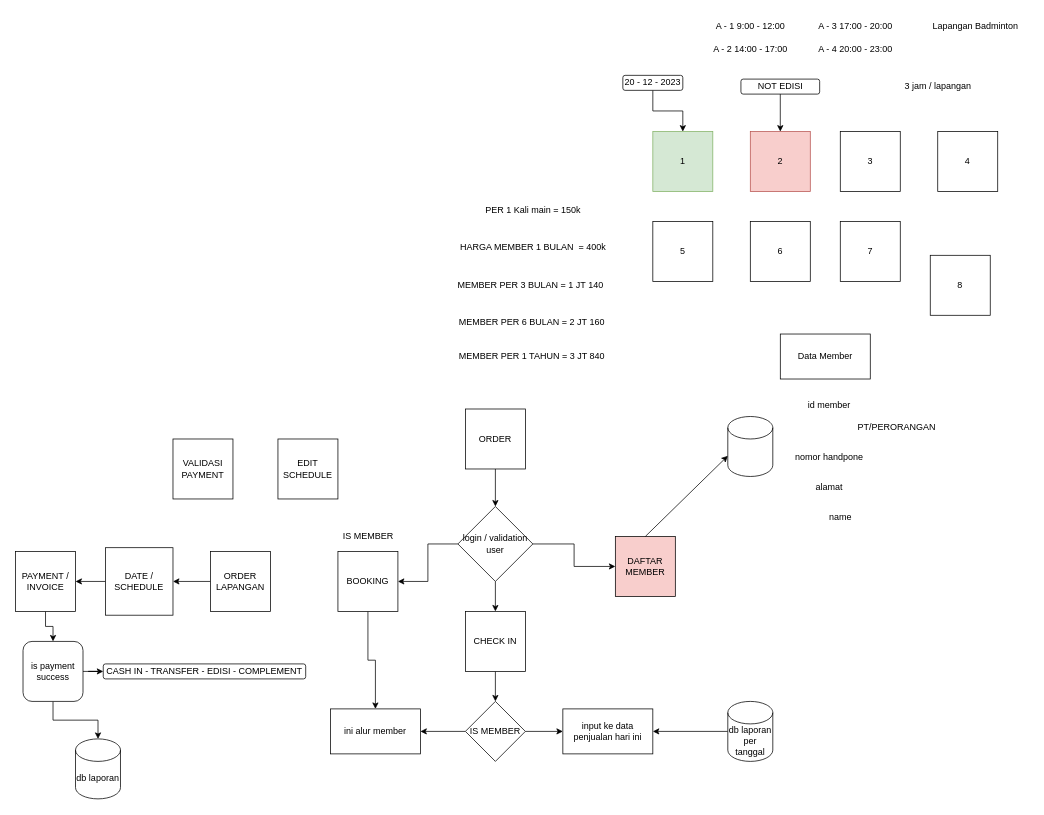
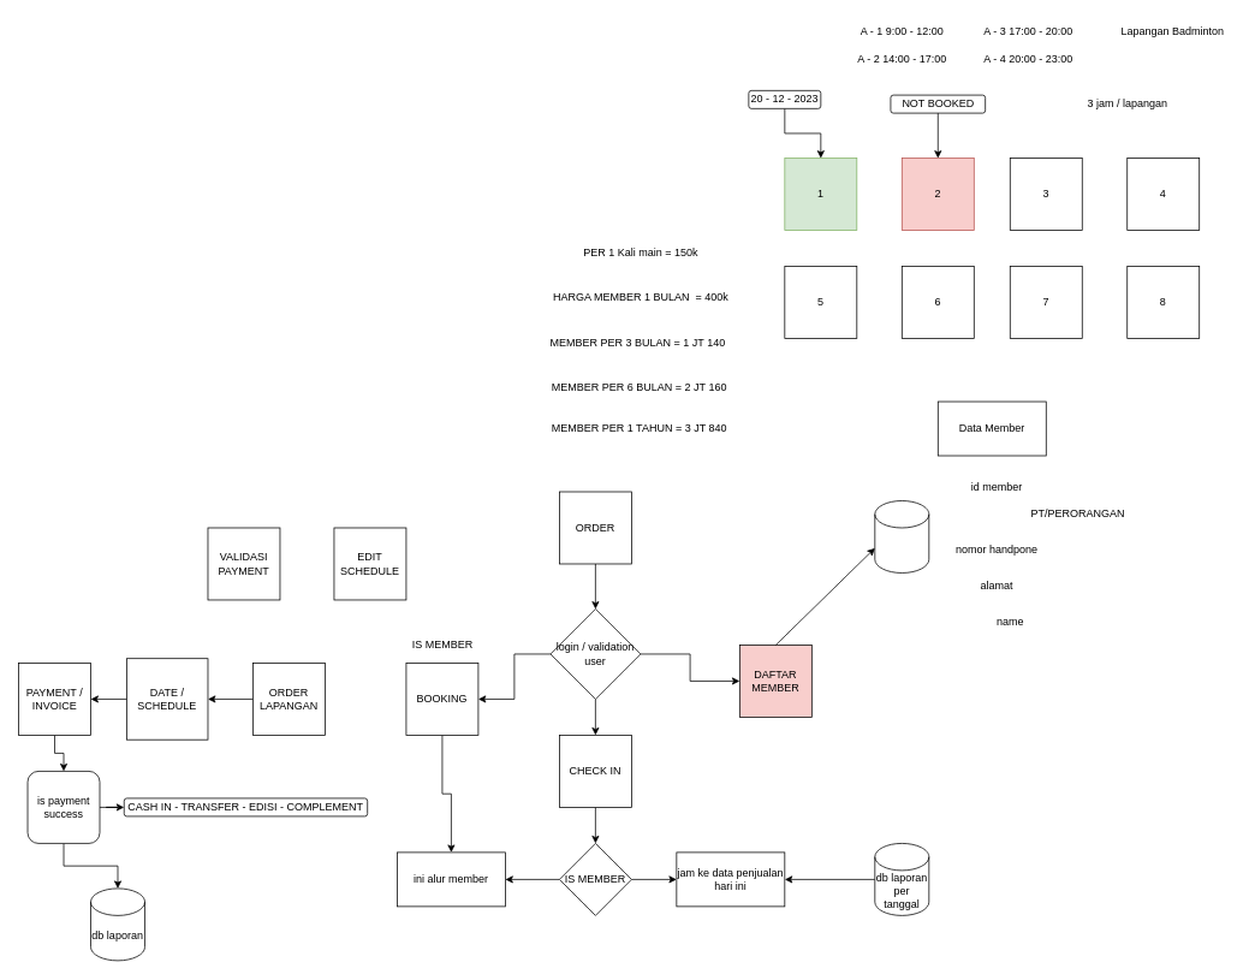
  <mxCell id="0" />
  <mxCell id="1" parent="0" />
  <mxCell id="2" value="Lapangan Badminton&lt;br&gt;" style="text;html=1;align=center;verticalAlign=middle;resizable=0;points=[];autosize=1;strokeColor=none;fillColor=none;" vertex="1" parent="1"><mxGeometry x="1230" y="20" width="140" height="30" as="geometry" /></mxCell>
  <mxCell id="3" value="1" style="whiteSpace=wrap;html=1;aspect=fixed;fillColor=#d5e8d4;strokeColor=#82b366;" vertex="1" parent="1"><mxGeometry x="870" y="175" width="80" height="80" as="geometry" /></mxCell>
  <mxCell id="4" value="2" style="whiteSpace=wrap;html=1;aspect=fixed;fillColor=#f8cecc;strokeColor=#b85450;" vertex="1" parent="1"><mxGeometry x="1000" y="175" width="80" height="80" as="geometry" /></mxCell>
  <mxCell id="5" value="3" style="whiteSpace=wrap;html=1;aspect=fixed;" vertex="1" parent="1"><mxGeometry x="1120" y="175" width="80" height="80" as="geometry" /></mxCell>
  <mxCell id="6" value="4" style="whiteSpace=wrap;html=1;aspect=fixed;" vertex="1" parent="1"><mxGeometry x="1250" y="175" width="80" height="80" as="geometry" /></mxCell>
  <mxCell id="7" value="5" style="whiteSpace=wrap;html=1;aspect=fixed;" vertex="1" parent="1"><mxGeometry x="870" y="295" width="80" height="80" as="geometry" /></mxCell>
  <mxCell id="8" value="6" style="whiteSpace=wrap;html=1;aspect=fixed;" vertex="1" parent="1"><mxGeometry x="1000" y="295" width="80" height="80" as="geometry" /></mxCell>
  <mxCell id="9" value="7" style="whiteSpace=wrap;html=1;aspect=fixed;" vertex="1" parent="1"><mxGeometry x="1120" y="295" width="80" height="80" as="geometry" /></mxCell>
- <mxCell id="10" value="8" style="whiteSpace=wrap;html=1;aspect=fixed;" vertex="1" parent="1"><mxGeometry x="1240" y="340" width="80" height="80" as="geometry" /></mxCell>
+ <mxCell id="10" value="8" style="whiteSpace=wrap;html=1;aspect=fixed;" vertex="1" parent="1"><mxGeometry x="1250" y="295" width="80" height="80" as="geometry" /></mxCell>
  <mxCell id="11" value="3 jam / lapangan" style="text;html=1;align=center;verticalAlign=middle;resizable=0;points=[];autosize=1;strokeColor=none;fillColor=none;" vertex="1" parent="1"><mxGeometry x="1195" y="100" width="110" height="30" as="geometry" /></mxCell>
  <mxCell id="12" value="A - 1 9:00 - 12:00" style="text;html=1;align=center;verticalAlign=middle;resizable=0;points=[];autosize=1;strokeColor=none;fillColor=none;" vertex="1" parent="1"><mxGeometry x="940" y="20" width="120" height="30" as="geometry" /></mxCell>
  <mxCell id="13" value="A - 2 14:00 - 17:00" style="text;html=1;align=center;verticalAlign=middle;resizable=0;points=[];autosize=1;strokeColor=none;fillColor=none;" vertex="1" parent="1"><mxGeometry x="940" y="50" width="120" height="30" as="geometry" /></mxCell>
  <mxCell id="14" value="A - 3 17:00 - 20:00" style="text;html=1;align=center;verticalAlign=middle;resizable=0;points=[];autosize=1;strokeColor=none;fillColor=none;" vertex="1" parent="1"><mxGeometry x="1080" y="20" width="120" height="30" as="geometry" /></mxCell>
  <mxCell id="15" value="A - 4 20:00 - 23:00" style="text;html=1;align=center;verticalAlign=middle;resizable=0;points=[];autosize=1;strokeColor=none;fillColor=none;" vertex="1" parent="1"><mxGeometry x="1080" y="50" width="120" height="30" as="geometry" /></mxCell>
  <mxCell id="16" value="" style="edgeStyle=orthogonalEdgeStyle;rounded=0;orthogonalLoop=1;jettySize=auto;html=1;" edge="1" parent="1" source="17" target="3"><mxGeometry relative="1" as="geometry" /></mxCell>
  <mxCell id="17" value="20 - 12 - 2023" style="rounded=1;whiteSpace=wrap;html=1;" vertex="1" parent="1"><mxGeometry x="830" y="100" width="80" height="20" as="geometry" /></mxCell>
  <mxCell id="18" value="Data Member" style="whiteSpace=wrap;html=1;" vertex="1" parent="1"><mxGeometry x="1040" y="445" width="120" height="60" as="geometry" /></mxCell>
  <mxCell id="19" value="name" style="text;html=1;align=center;verticalAlign=middle;resizable=0;points=[];autosize=1;strokeColor=none;fillColor=none;" vertex="1" parent="1"><mxGeometry x="1095" y="675" width="50" height="30" as="geometry" /></mxCell>
  <mxCell id="20" value="nomor handpone" style="text;html=1;align=center;verticalAlign=middle;resizable=0;points=[];autosize=1;strokeColor=none;fillColor=none;" vertex="1" parent="1"><mxGeometry x="1050" y="595" width="110" height="30" as="geometry" /></mxCell>
  <mxCell id="21" value="id member" style="text;html=1;align=center;verticalAlign=middle;resizable=0;points=[];autosize=1;strokeColor=none;fillColor=none;" vertex="1" parent="1"><mxGeometry x="1065" y="525" width="80" height="30" as="geometry" /></mxCell>
  <mxCell id="22" value="alamat" style="text;html=1;align=center;verticalAlign=middle;resizable=0;points=[];autosize=1;strokeColor=none;fillColor=none;" vertex="1" parent="1"><mxGeometry x="1075" y="635" width="60" height="30" as="geometry" /></mxCell>
  <mxCell id="23" value="PT/PERORANGAN" style="text;html=1;align=center;verticalAlign=middle;resizable=0;points=[];autosize=1;strokeColor=none;fillColor=none;" vertex="1" parent="1"><mxGeometry x="1130" y="555" width="130" height="30" as="geometry" /></mxCell>
  <mxCell id="24" value="" style="edgeStyle=orthogonalEdgeStyle;rounded=0;orthogonalLoop=1;jettySize=auto;html=1;" edge="1" parent="1" source="25" target="4"><mxGeometry relative="1" as="geometry" /></mxCell>
- <mxCell id="25" value="NOT EDISI" style="rounded=1;whiteSpace=wrap;html=1;" vertex="1" parent="1"><mxGeometry x="987.5" y="105" width="105" height="20" as="geometry" /></mxCell>
+ <mxCell id="25" value="NOT BOOKED" style="rounded=1;whiteSpace=wrap;html=1;" vertex="1" parent="1"><mxGeometry x="987.5" y="105" width="105" height="20" as="geometry" /></mxCell>
  <mxCell id="26" value="HARGA MEMBER 1 BULAN&amp;nbsp; = 400k" style="text;html=1;align=center;verticalAlign=middle;resizable=0;points=[];autosize=1;strokeColor=none;fillColor=none;" vertex="1" parent="1"><mxGeometry x="600" y="315" width="220" height="30" as="geometry" /></mxCell>
  <mxCell id="27" value="PER 1 Kali main = 150k" style="text;html=1;align=center;verticalAlign=middle;resizable=0;points=[];autosize=1;strokeColor=none;fillColor=none;" vertex="1" parent="1"><mxGeometry x="635" y="265" width="150" height="30" as="geometry" /></mxCell>
  <mxCell id="28" value="MEMBER PER 3 BULAN = 1 JT 140&amp;nbsp;&amp;nbsp;" style="text;html=1;align=center;verticalAlign=middle;resizable=0;points=[];autosize=1;strokeColor=none;fillColor=none;" vertex="1" parent="1"><mxGeometry x="600" y="365" width="220" height="30" as="geometry" /></mxCell>
  <mxCell id="29" value="MEMBER PER 6 BULAN = 2 JT 160&amp;nbsp;" style="text;html=1;align=center;verticalAlign=middle;resizable=0;points=[];autosize=1;strokeColor=none;fillColor=none;" vertex="1" parent="1"><mxGeometry x="600" y="415" width="220" height="30" as="geometry" /></mxCell>
  <mxCell id="30" value="" style="edgeStyle=orthogonalEdgeStyle;rounded=0;orthogonalLoop=1;jettySize=auto;html=1;" edge="1" parent="1" source="31" target="35"><mxGeometry relative="1" as="geometry" /></mxCell>
  <mxCell id="31" value="ORDER" style="whiteSpace=wrap;html=1;aspect=fixed;" vertex="1" parent="1"><mxGeometry x="620" y="545" width="80" height="80" as="geometry" /></mxCell>
  <mxCell id="32" value="" style="edgeStyle=orthogonalEdgeStyle;rounded=0;orthogonalLoop=1;jettySize=auto;html=1;" edge="1" parent="1" source="35" target="37"><mxGeometry relative="1" as="geometry" /></mxCell>
  <mxCell id="33" value="" style="edgeStyle=orthogonalEdgeStyle;rounded=0;orthogonalLoop=1;jettySize=auto;html=1;" edge="1" parent="1" source="35" target="41"><mxGeometry relative="1" as="geometry" /></mxCell>
  <mxCell id="34" value="" style="edgeStyle=orthogonalEdgeStyle;rounded=0;orthogonalLoop=1;jettySize=auto;html=1;" edge="1" parent="1" source="35" target="55"><mxGeometry relative="1" as="geometry" /></mxCell>
  <mxCell id="35" value="login / validation user" style="rhombus;whiteSpace=wrap;html=1;" vertex="1" parent="1"><mxGeometry x="610" y="675" width="100" height="100" as="geometry" /></mxCell>
  <mxCell id="36" value="MEMBER PER 1 TAHUN = 3 JT 840&amp;nbsp;" style="text;html=1;align=center;verticalAlign=middle;resizable=0;points=[];autosize=1;strokeColor=none;fillColor=none;" vertex="1" parent="1"><mxGeometry x="600" y="460" width="220" height="30" as="geometry" /></mxCell>
  <mxCell id="37" value="DAFTAR MEMBER" style="whiteSpace=wrap;html=1;aspect=fixed;fillColor=#f8cecc;" vertex="1" parent="1"><mxGeometry y="715" width="80" height="80" as="geometry" x="820" /></mxCell>
  <mxCell id="38" value="" style="shape=cylinder3;whiteSpace=wrap;html=1;boundedLbl=1;backgroundOutline=1;size=15;" vertex="1" parent="1"><mxGeometry x="970" y="555" width="60" height="80" as="geometry" /></mxCell>
  <mxCell id="39" value="" style="endArrow=classic;html=1;rounded=0;entryX=0;entryY=0;entryDx=0;entryDy=52.5;entryPerimeter=0;exitX=0.5;exitY=0;exitDx=0;exitDy=0;" edge="1" parent="1" source="37" target="38"><mxGeometry width="50" height="50" relative="1" as="geometry"><mxPoint y="715" as="sourcePoint" x="820" /><mxPoint x="870" y="665" as="targetPoint" /></mxGeometry></mxCell>
  <mxCell id="40" value="" style="edgeStyle=orthogonalEdgeStyle;rounded=0;orthogonalLoop=1;jettySize=auto;html=1;" edge="1" parent="1" source="41" target="59"><mxGeometry relative="1" as="geometry" /></mxCell>
  <mxCell id="41" value="BOOKING" style="whiteSpace=wrap;html=1;aspect=fixed;" vertex="1" parent="1"><mxGeometry x="450" y="735" width="80" height="80" as="geometry" /></mxCell>
  <mxCell id="42" value="" style="edgeStyle=orthogonalEdgeStyle;rounded=0;orthogonalLoop=1;jettySize=auto;html=1;" edge="1" parent="1" source="43" target="46"><mxGeometry relative="1" as="geometry" /></mxCell>
  <mxCell id="43" value="ORDER LAPANGAN" style="whiteSpace=wrap;html=1;aspect=fixed;" vertex="1" parent="1"><mxGeometry x="280" y="735" width="80" height="80" as="geometry" /></mxCell>
  <mxCell id="44" value="IS MEMBER" style="text;html=1;align=center;verticalAlign=middle;resizable=0;points=[];autosize=1;strokeColor=none;fillColor=none;" vertex="1" parent="1"><mxGeometry x="445" y="700" width="90" height="30" as="geometry" /></mxCell>
  <mxCell id="45" value="" style="edgeStyle=orthogonalEdgeStyle;rounded=0;orthogonalLoop=1;jettySize=auto;html=1;" edge="1" parent="1" source="46" target="48"><mxGeometry relative="1" as="geometry" /></mxCell>
  <mxCell id="46" value="DATE / SCHEDULE" style="whiteSpace=wrap;html=1;aspect=fixed;" vertex="1" parent="1"><mxGeometry x="140" y="730" width="90" height="90" as="geometry" /></mxCell>
  <mxCell id="47" value="" style="edgeStyle=orthogonalEdgeStyle;rounded=0;orthogonalLoop=1;jettySize=auto;html=1;" edge="1" parent="1" source="48" target="51"><mxGeometry relative="1" as="geometry" /></mxCell>
  <mxCell id="48" value="PAYMENT / INVOICE" style="whiteSpace=wrap;html=1;aspect=fixed;" vertex="1" parent="1"><mxGeometry x="20" y="735" width="80" height="80" as="geometry" /></mxCell>
  <mxCell id="49" value="" style="edgeStyle=orthogonalEdgeStyle;rounded=0;orthogonalLoop=1;jettySize=auto;html=1;" edge="1" parent="1" source="51" target="52"><mxGeometry relative="1" as="geometry" /></mxCell>
  <mxCell id="50" value="" style="edgeStyle=orthogonalEdgeStyle;rounded=0;orthogonalLoop=1;jettySize=auto;html=1;" edge="1" parent="1" source="51" target="53"><mxGeometry relative="1" as="geometry" /></mxCell>
  <mxCell id="51" value="is payment success" style="whiteSpace=wrap;html=1;rounded=1;" vertex="1" parent="1"><mxGeometry x="30" y="855" width="80" height="80" as="geometry" /></mxCell>
  <mxCell id="52" value="CASH IN - TRANSFER - EDISI - COMPLEMENT" style="rounded=1;whiteSpace=wrap;html=1;" vertex="1" parent="1"><mxGeometry x="137" y="885" width="270" height="20" as="geometry" /></mxCell>
  <mxCell id="53" value="db laporan" style="shape=cylinder3;whiteSpace=wrap;html=1;boundedLbl=1;backgroundOutline=1;size=15;" vertex="1" parent="1"><mxGeometry x="100" y="985" width="60" height="80" as="geometry" /></mxCell>
  <mxCell id="54" value="" style="edgeStyle=orthogonalEdgeStyle;rounded=0;orthogonalLoop=1;jettySize=auto;html=1;" edge="1" parent="1" source="55" target="58"><mxGeometry relative="1" as="geometry" /></mxCell>
  <mxCell id="55" value="CHECK IN" style="whiteSpace=wrap;html=1;aspect=fixed;" vertex="1" parent="1"><mxGeometry x="620" y="815" width="80" height="80" as="geometry" /></mxCell>
  <mxCell id="56" value="" style="edgeStyle=orthogonalEdgeStyle;rounded=0;orthogonalLoop=1;jettySize=auto;html=1;" edge="1" parent="1" source="58" target="59"><mxGeometry relative="1" as="geometry" /></mxCell>
  <mxCell id="57" value="" style="edgeStyle=orthogonalEdgeStyle;rounded=0;orthogonalLoop=1;jettySize=auto;html=1;" edge="1" parent="1" source="58" target="60"><mxGeometry relative="1" as="geometry" /></mxCell>
  <mxCell id="58" value="IS MEMBER" style="rhombus;whiteSpace=wrap;html=1;" vertex="1" parent="1"><mxGeometry x="620" y="935" width="80" height="80" as="geometry" /></mxCell>
  <mxCell id="59" value="ini alur member" style="whiteSpace=wrap;html=1;" vertex="1" parent="1"><mxGeometry x="440" y="945" width="120" height="60" as="geometry" /></mxCell>
- <mxCell id="60" value="input ke data penjualan hari ini" style="whiteSpace=wrap;html=1;" vertex="1" parent="1"><mxGeometry x="750" y="945" width="120" height="60" as="geometry" /></mxCell>
+ <mxCell id="60" value="jam ke data penjualan hari ini" style="whiteSpace=wrap;html=1;" vertex="1" parent="1"><mxGeometry x="750" y="945" width="120" height="60" as="geometry" /></mxCell>
  <mxCell id="61" value="" style="edgeStyle=orthogonalEdgeStyle;rounded=0;orthogonalLoop=1;jettySize=auto;html=1;" edge="1" parent="1" source="62" target="60"><mxGeometry relative="1" as="geometry" /></mxCell>
  <mxCell id="62" value="db laporan per tanggal" style="shape=cylinder3;whiteSpace=wrap;html=1;boundedLbl=1;backgroundOutline=1;size=15;" vertex="1" parent="1"><mxGeometry x="970" y="935" width="60" height="80" as="geometry" /></mxCell>
  <mxCell id="63" value="VALIDASI PAYMENT" style="whiteSpace=wrap;html=1;aspect=fixed;" vertex="1" parent="1"><mxGeometry x="230" y="585" width="80" height="80" as="geometry" /></mxCell>
  <mxCell id="64" value="EDIT SCHEDULE" style="whiteSpace=wrap;html=1;aspect=fixed;" vertex="1" parent="1"><mxGeometry x="370" y="585" width="80" height="80" as="geometry" /></mxCell>
